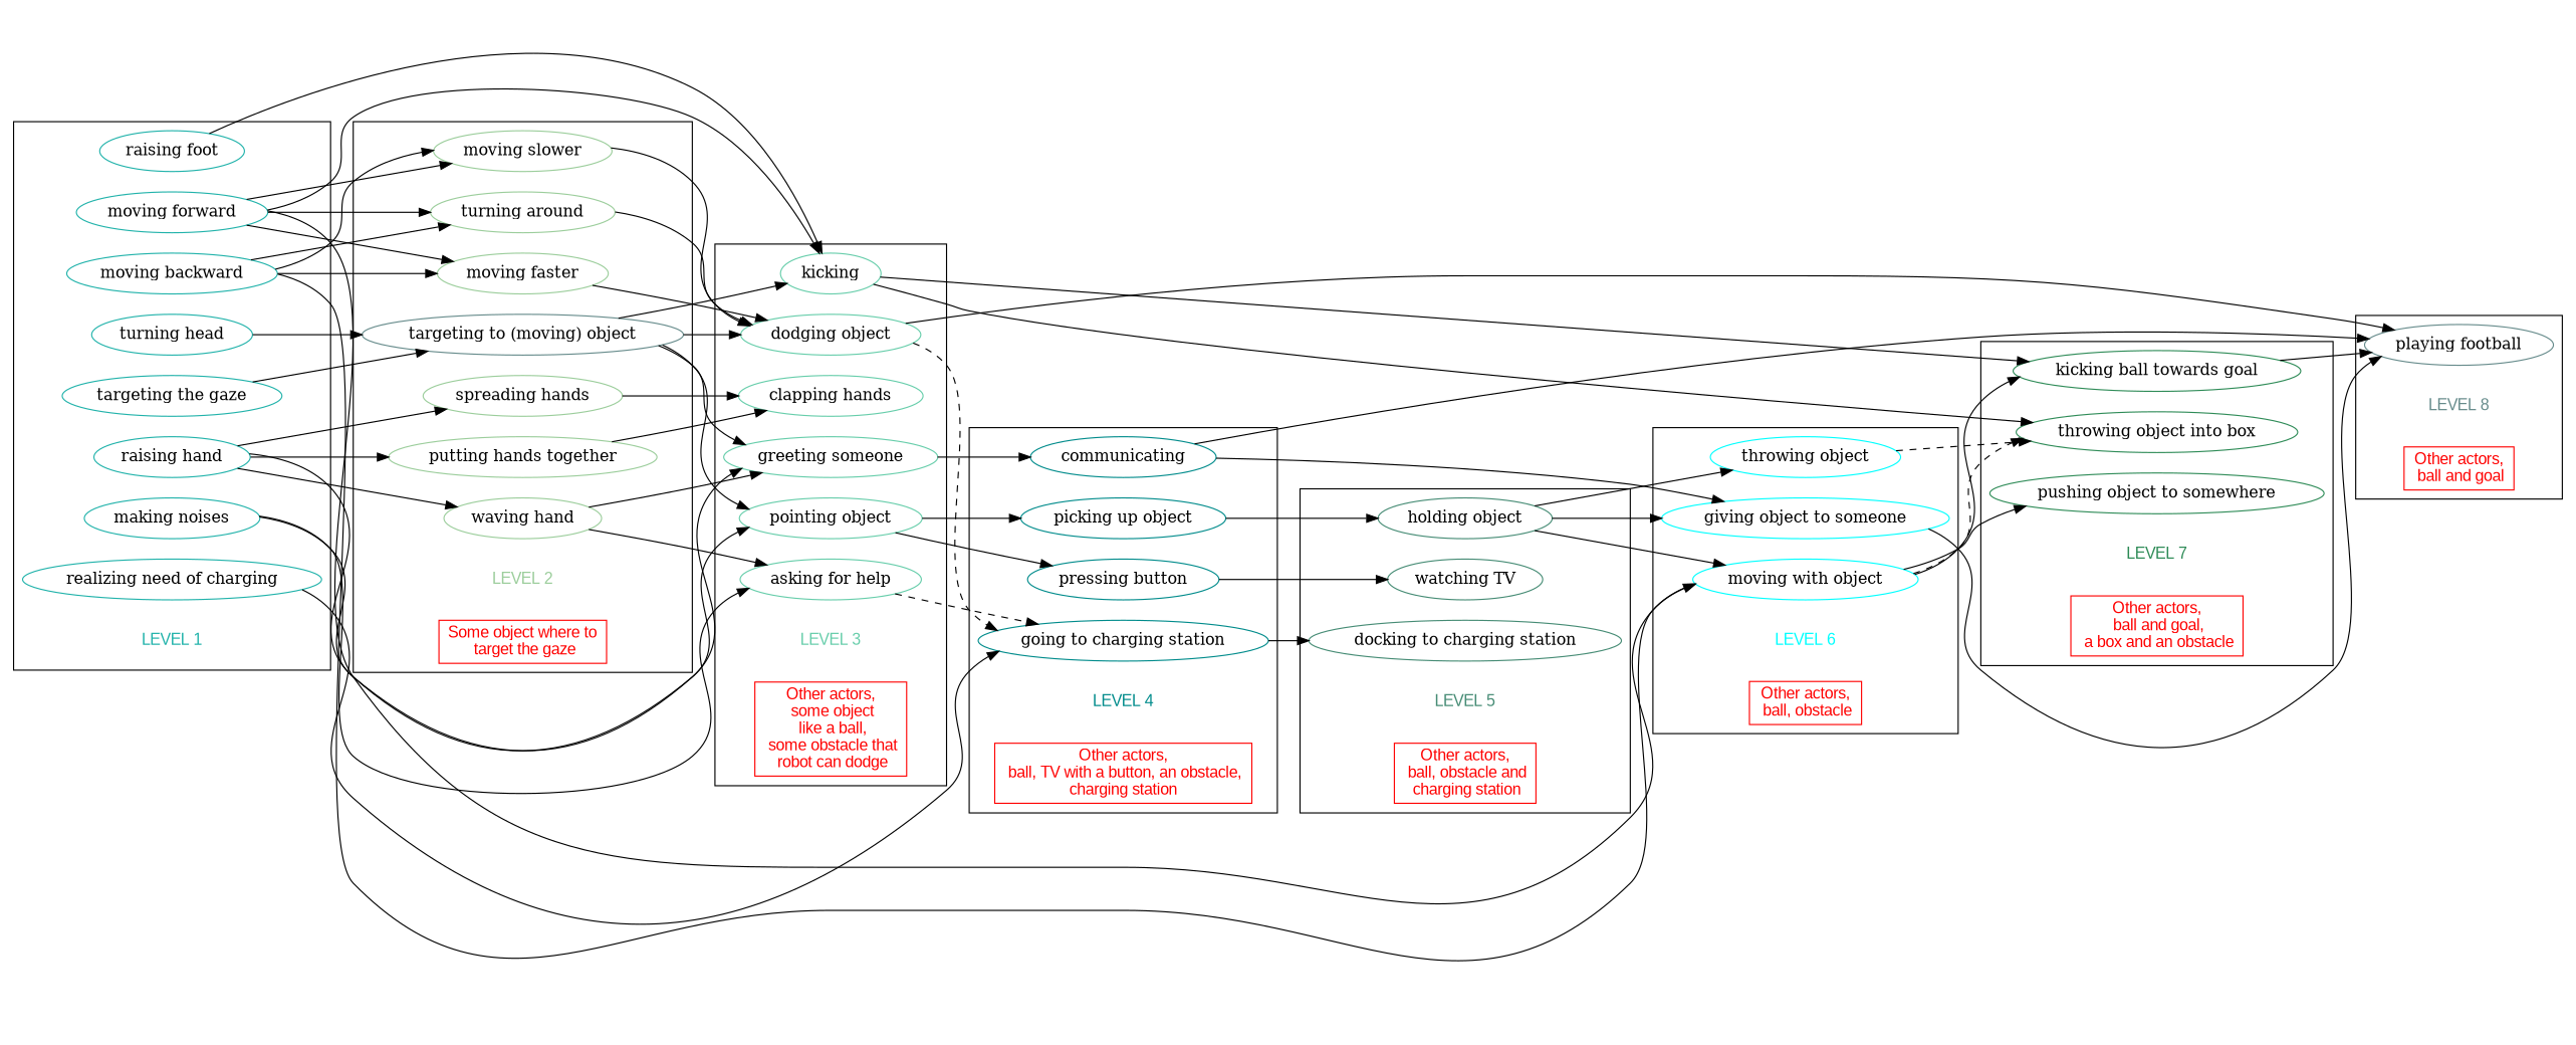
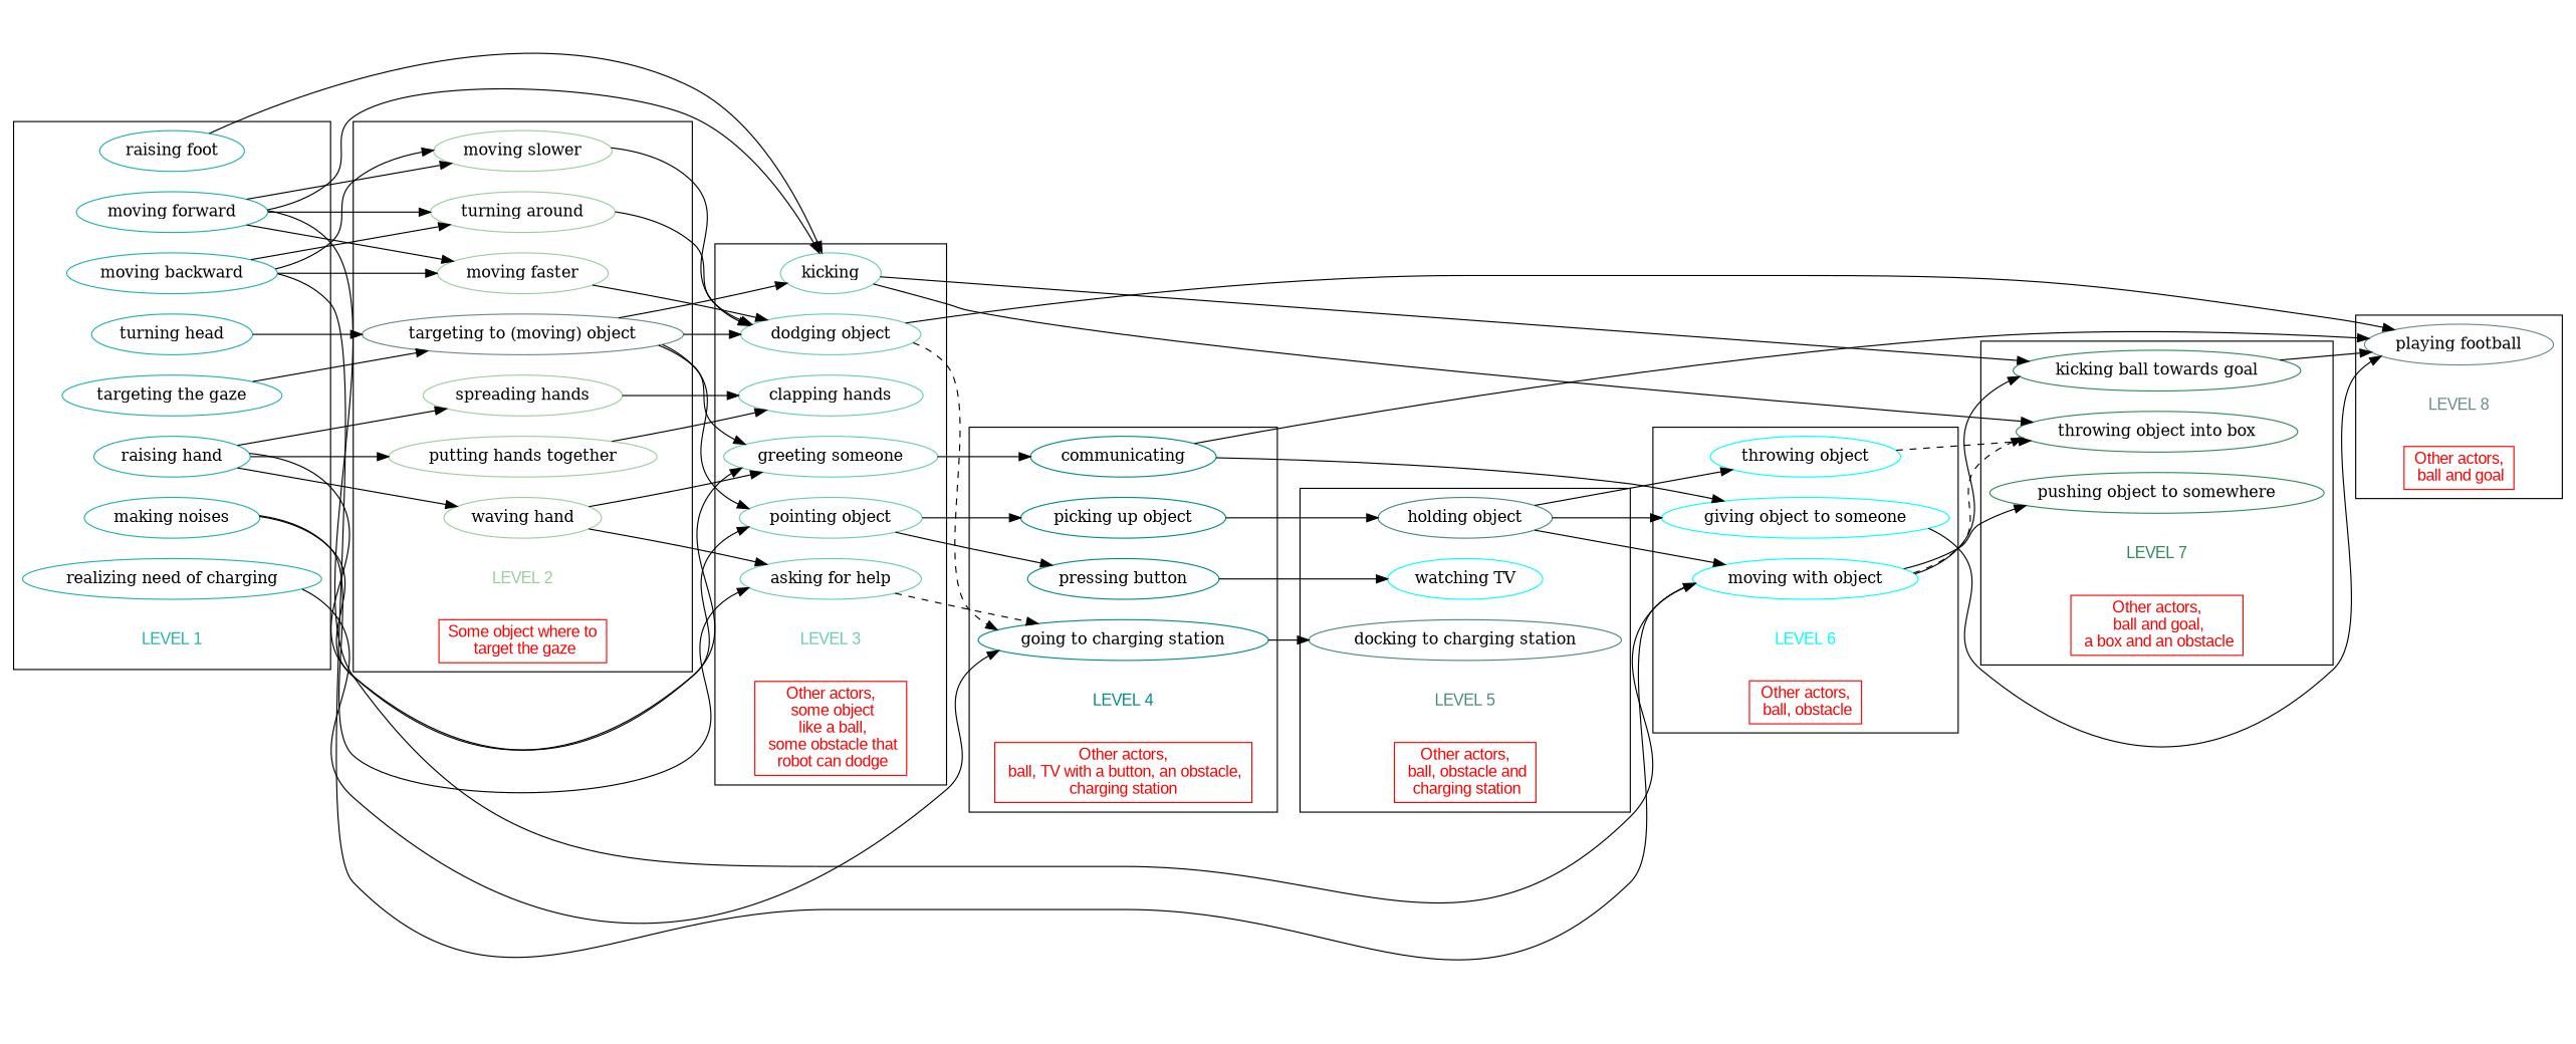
  digraph {
    ordering=out
    rankdir=LR
    node [color=lightseagreen]
    "raising hand"
    "making noises"
    "turning head"
    "targeting the gaze"
    "raising foot"
    "moving forward"
    "moving backward"
    "realizing need of charging"
    n9 [fontcolor=lightseagreen fontname=Arial label="LEVEL 1" shape=plaintext]
    "waving hand" [color=darkseagreen3]
    "targeting to (moving) object" [color=paleturquoise4]
    "turning around" [color=darkseagreen3]
    "moving faster" [color=darkseagreen3]
    "moving slower" [color=darkseagreen3]
    "spreading hands" [color=darkseagreen3]
    "putting hands together" [color=darkseagreen3]
    n17 [color=darkseagreen3 fontcolor=darkseagreen3 fontname=Arial label="LEVEL 2" shape=plaintext]
    n18 [color=red fontcolor=red fontname=Arial label="Some object where to\n target the gaze" shape=box]
    "greeting someone" [color=aquamarine3]
    "clapping hands" [color=aquamarine3]
    "pointing object" [color=aquamarine3]
    "asking for help" [color=aquamarine3]
    kicking [color=aquamarine3]
    "dodging object" [color=aquamarine3]
    n25 [color=aquamarine3 fontcolor=aquamarine3 fontname=Arial label="LEVEL 3" shape=plaintext]
    n26 [color=red fontcolor=red fontname=Arial label="Other actors,\n some object\n like a ball,\n some obstacle that\n robot can dodge" shape=box]
    "picking up object" [color=cyan4]
    "pressing button" [color=cyan4]
    communicating [color=cyan4]
    "going to charging station" [color=cyan4]
    n31 [color=cyan4 fontcolor=cyan4 fontname=Arial label="LEVEL 4" shape=plaintext]
    n32 [color=red fontcolor=red fontname=Arial label="Other actors,\n ball, TV with a button, an obstacle,\n charging station " shape=box]
    "holding object" [color=aquamarine4]
    "docking to charging station" [color=aquamarine4]
-   "watching TV" [color=aquamarine4]
+   "watching TV" [color=cyan]
    n36 [color=aquamarine4 fontcolor=aquamarine4 fontname=Arial label="LEVEL 5" shape=plaintext]
    n37 [color=red fontcolor=red fontname=Arial label="Other actors,\n ball, obstacle and\n charging station" shape=box]
    "throwing object" [color=cyan]
    "moving with object" [color=cyan]
    "giving object to someone" [color=cyan]
    n41 [color=cyan fontcolor=cyan fontname=Arial label="LEVEL 6" shape=plaintext]
    n42 [color=red fontcolor=red fontname=Arial label="Other actors,\n ball, obstacle" shape=box]
    "throwing object into box" [color=seagreen]
    "pushing object to somewhere" [color=seagreen]
    "kicking ball towards goal" [color=seagreen]
    n46 [color=seagreen fontcolor=seagreen fontname=Arial label="LEVEL 7" shape=plaintext]
    n47 [color=red fontcolor=red fontname=Arial label="Other actors,\n ball and goal,\n a box and an obstacle" shape=box]
    "playing football" [color=paleturquoise4]
    n49 [color=paleturquoise4 fontcolor=paleturquoise4 fontname=Arial label="LEVEL 8" shape=plaintext]
    n50 [color=red fontcolor=red fontname=Arial label="Other actors,\n ball and goal\n" shape=box]
    subgraph cluster_1 {
      n9
      subgraph sub_2 {
        rank=same
        "raising hand"
        "making noises"
        "turning head"
        "targeting the gaze"
        "raising foot"
        "moving forward"
        "moving backward"
        "realizing need of charging"
      }
    }
    subgraph cluster_3 {
      n17
      n18
      subgraph sub_4 {
        rank=same
        "waving hand"
        "targeting to (moving) object"
        "turning around"
        "moving faster"
        "moving slower"
        "spreading hands"
        "putting hands together"
      }
    }
    subgraph cluster_5 {
      n25
      n26
      subgraph sub_6 {
        rank=same
        "greeting someone"
        "clapping hands"
        "pointing object"
        "asking for help"
        kicking
        "dodging object"
      }
    }
    subgraph cluster_7 {
      n31
      n32
      subgraph sub_8 {
        rank=same
        "picking up object"
        "pressing button"
        communicating
        "going to charging station"
      }
    }
    subgraph cluster_9 {
      n36
      n37
      subgraph sub_10 {
        rank=same
        "holding object"
        "docking to charging station"
        "watching TV"
      }
    }
    subgraph cluster_11 {
      n41
      n42
      subgraph sub_12 {
        rank=same
        "throwing object"
        "moving with object"
        "giving object to someone"
      }
    }
    subgraph cluster_13 {
      n46
      n47
      subgraph sub_14 {
        rank=same
        "throwing object into box"
        "pushing object to somewhere"
        "kicking ball towards goal"
      }
    }
    subgraph cluster_15 {
      n49
      n50
      subgraph sub_16 {
        rank=same
        "playing football"
      }
    }
    "raising hand" -> "waving hand"
    "raising hand" -> "spreading hands"
    "raising hand" -> "putting hands together"
    "raising hand" -> "pointing object"
    "making noises" -> "greeting someone"
    "making noises" -> "asking for help"
    "turning head" -> "targeting to (moving) object"
    "targeting the gaze" -> "targeting to (moving) object"
    "raising foot" -> kicking
    "moving forward" -> "turning around"
    "moving forward" -> "moving faster"
    "moving forward" -> "moving slower"
    "moving forward" -> kicking
    "moving forward" -> "moving with object"
    "moving backward" -> "turning around"
    "moving backward" -> "moving faster"
    "moving backward" -> "moving slower"
    "moving backward" -> "moving with object"
    "realizing need of charging" -> "going to charging station"
    "waving hand" -> "greeting someone"
    "waving hand" -> "asking for help"
    "targeting to (moving) object" -> "greeting someone"
    "targeting to (moving) object" -> "pointing object"
    "targeting to (moving) object" -> kicking
    "targeting to (moving) object" -> "dodging object"
    "turning around" -> "dodging object"
    "moving faster" -> "dodging object"
    "moving slower" -> "dodging object"
    "spreading hands" -> "clapping hands"
    "putting hands together" -> "clapping hands"
    "greeting someone" -> communicating
    "pointing object" -> "picking up object"
    "pointing object" -> "pressing button"
    "asking for help" -> "going to charging station" [style=dashed]
    kicking -> "throwing object into box"
    kicking -> "kicking ball towards goal"
    "dodging object" -> "going to charging station" [style=dashed]
    "dodging object" -> "playing football"
    "picking up object" -> "holding object"
    "pressing button" -> "watching TV"
    communicating -> "giving object to someone"
    communicating -> "playing football"
    "going to charging station" -> "docking to charging station"
    "holding object" -> "throwing object"
    "holding object" -> "moving with object"
    "holding object" -> "giving object to someone"
    "throwing object" -> "throwing object into box" [style=dashed]
    "moving with object" -> "throwing object into box" [style=dashed]
    "moving with object" -> "pushing object to somewhere"
    "moving with object" -> "kicking ball towards goal"
    "giving object to someone" -> "playing football"
    "kicking ball towards goal" -> "playing football"
  }
